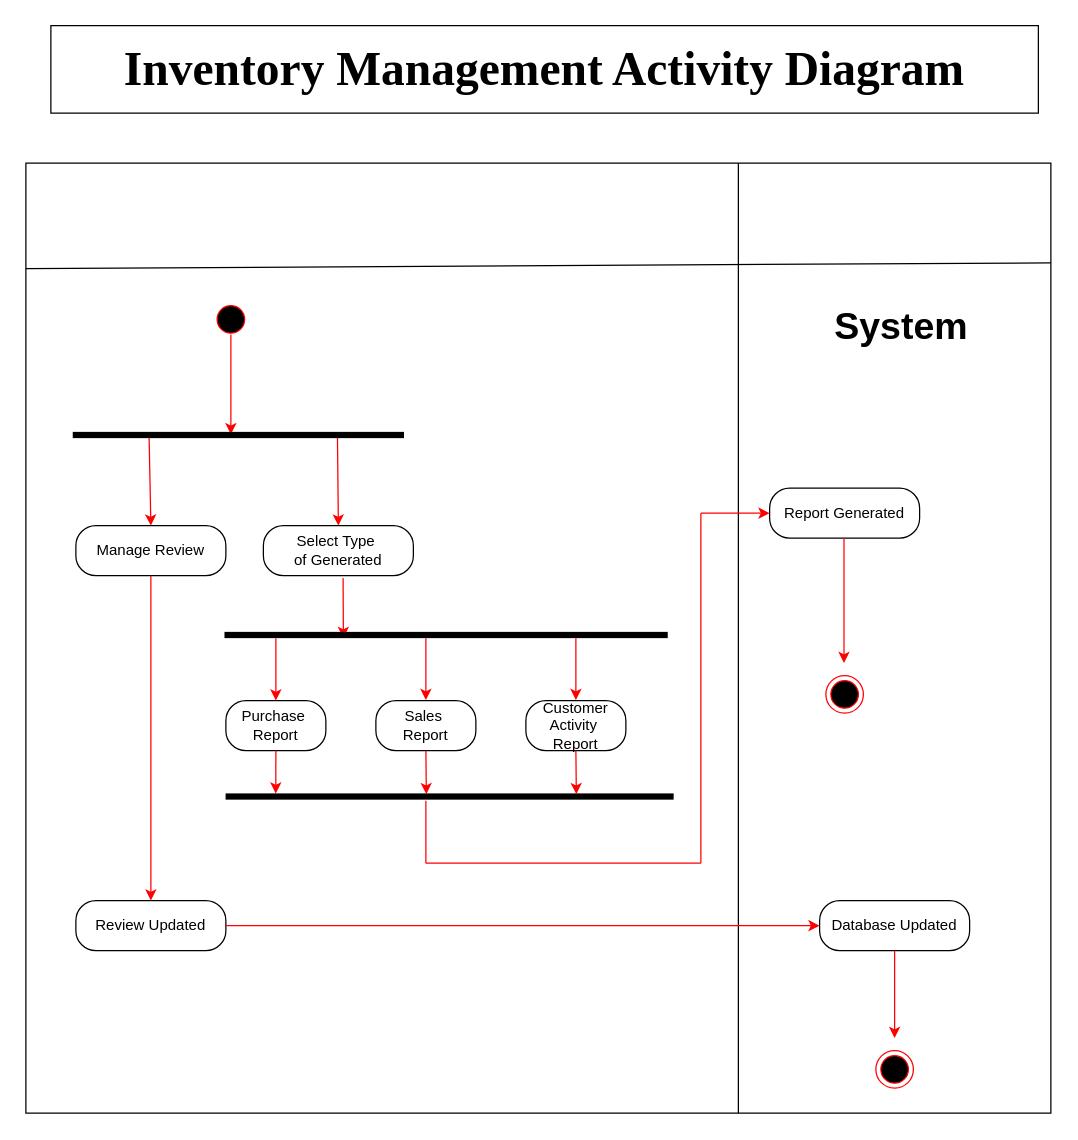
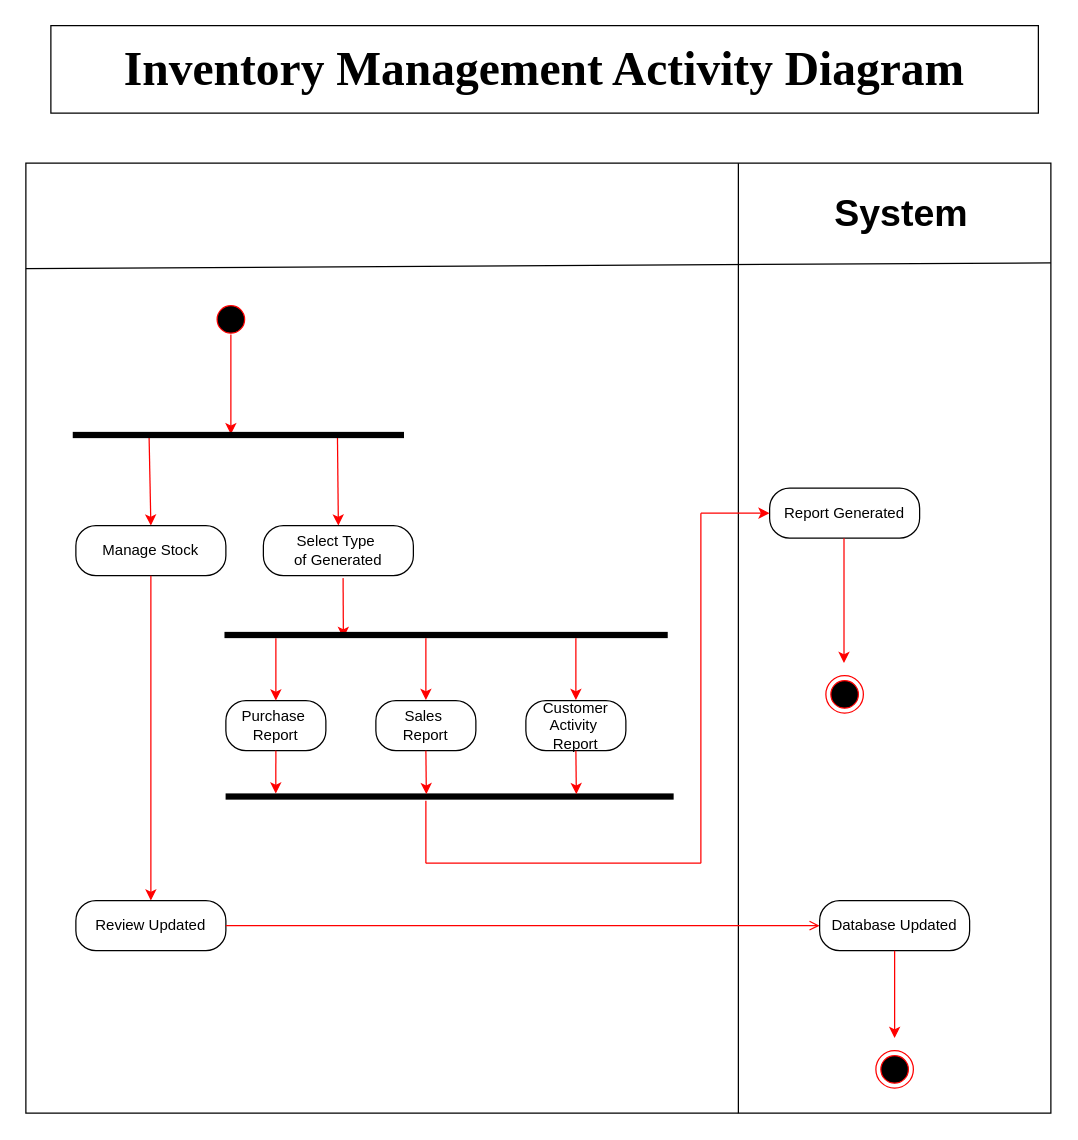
  <mxCell id="0" />
  <mxCell id="1" parent="0" />
  <mxCell id="2" value="" style="rounded=0;whiteSpace=wrap;html=1;" vertex="1" parent="1"><mxGeometry y="130" width="820" height="760" as="geometry" x="20" /></mxCell>
  <mxCell id="3" value="" style="endArrow=none;html=1;rounded=0;" parent="1" edge="1"><mxGeometry width="50" height="50" relative="1" as="geometry"><mxPoint x="590" y="890" as="sourcePoint" /><mxPoint x="590" y="130" as="targetPoint" /></mxGeometry></mxCell>
- <mxCell id="4" value="&lt;font size=&quot;1&quot; style=&quot;&quot;&gt;&lt;b style=&quot;font-size: 30px;&quot;&gt;System&lt;/b&gt;&lt;/font&gt;" style="text;html=1;align=center;verticalAlign=middle;resizable=0;points=[];autosize=1;strokeColor=none;fillColor=none;" parent="1" vertex="1"><mxGeometry x="655" y="235" width="130" height="50" as="geometry" /></mxCell>
+ <mxCell id="4" value="&lt;font size=&quot;1&quot; style=&quot;&quot;&gt;&lt;b style=&quot;font-size: 30px;&quot;&gt;System&lt;/b&gt;&lt;/font&gt;" style="text;html=1;align=center;verticalAlign=middle;resizable=0;points=[];autosize=1;strokeColor=none;fillColor=none;" parent="1" vertex="1"><mxGeometry x="655" y="145" width="130" height="50" as="geometry" /></mxCell>
  <mxCell id="5" value="" style="ellipse;html=1;shape=startState;fillColor=#000000;strokeColor=#ff0000;" parent="1" vertex="1"><mxGeometry x="169" y="240" width="30" height="30" as="geometry" /></mxCell>
  <mxCell id="6" value="" style="endArrow=classic;html=1;rounded=0;fontSize=13;strokeColor=#FF0000;entryX=0.5;entryY=0;entryDx=0;entryDy=0;exitX=0.333;exitY=0.201;exitDx=0;exitDy=0;exitPerimeter=0;" parent="1" source="22" target="7" edge="1"><mxGeometry width="50" height="50" relative="1" as="geometry"><mxPoint x="200" y="340" as="sourcePoint" /><mxPoint x="320" y="340" as="targetPoint" /></mxGeometry></mxCell>
  <mxCell id="7" value="Select Type&amp;nbsp;&lt;br&gt;of Generated" style="rounded=1;whiteSpace=wrap;html=1;arcSize=40;" parent="1" vertex="1"><mxGeometry x="210" y="420" width="120" height="40" as="geometry" /></mxCell>
  <mxCell id="8" value="Report Generated" style="rounded=1;whiteSpace=wrap;html=1;arcSize=40;" parent="1" vertex="1"><mxGeometry x="615" y="390" width="120" height="40" as="geometry" /></mxCell>
  <mxCell id="9" value="" style="endArrow=classic;html=1;rounded=0;fontSize=35;strokeColor=#FF0000;" parent="1" edge="1"><mxGeometry width="50" height="50" relative="1" as="geometry"><mxPoint x="674.5" y="430" as="sourcePoint" /><mxPoint x="674.5" y="530" as="targetPoint" /></mxGeometry></mxCell>
  <mxCell id="10" value="" style="endArrow=classic;html=1;rounded=0;fontSize=35;strokeColor=#FF0000;exitX=1.4;exitY=0.716;exitDx=0;exitDy=0;exitPerimeter=0;entryX=0.5;entryY=0;entryDx=0;entryDy=0;" parent="1" target="11" edge="1"><mxGeometry width="50" height="50" relative="1" as="geometry"><mxPoint x="118.56" y="348.34" as="sourcePoint" /><mxPoint x="130" y="431.67" as="targetPoint" /><Array as="points" /></mxGeometry></mxCell>
- <mxCell id="11" value="Manage Review" style="rounded=1;whiteSpace=wrap;html=1;arcSize=40;" parent="1" vertex="1"><mxGeometry x="60" y="420" width="120" height="40" as="geometry" /></mxCell>
+ <mxCell id="11" value="Manage Stock" style="rounded=1;whiteSpace=wrap;html=1;arcSize=40;" parent="1" vertex="1"><mxGeometry x="60" y="420" width="120" height="40" as="geometry" /></mxCell>
  <mxCell id="12" value="" style="endArrow=classic;html=1;rounded=0;fontSize=35;strokeColor=#FF0000;exitX=0.5;exitY=1;exitDx=0;exitDy=0;entryX=0.5;entryY=0;entryDx=0;entryDy=0;" parent="1" source="11" target="13" edge="1"><mxGeometry width="50" height="50" relative="1" as="geometry"><mxPoint x="100" y="570" as="sourcePoint" /><mxPoint x="100" y="650" as="targetPoint" /></mxGeometry></mxCell>
  <mxCell id="13" value="Review Updated" style="rounded=1;whiteSpace=wrap;html=1;arcSize=40;" parent="1" vertex="1"><mxGeometry x="60" y="720" width="120" height="40" as="geometry" /></mxCell>
- <mxCell id="14" value="" style="endArrow=classic;html=1;rounded=0;fontSize=13;strokeColor=#FF0000;exitX=1;exitY=0.5;exitDx=0;exitDy=0;entryX=0;entryY=0.5;entryDx=0;entryDy=0;" parent="1" source="13" target="15" edge="1"><mxGeometry width="50" height="50" relative="1" as="geometry"><mxPoint x="180" y="670" as="sourcePoint" /><mxPoint x="610" y="670" as="targetPoint" /></mxGeometry></mxCell>
+ <mxCell id="14" value="" style="endArrow=open;html=1;rounded=0;fontSize=13;strokeColor=#FF0000;exitX=1;exitY=0.5;exitDx=0;exitDy=0;entryX=0;entryY=0.5;entryDx=0;entryDy=0;" parent="1" source="13" target="15" edge="1"><mxGeometry width="50" height="50" relative="1" as="geometry"><mxPoint x="180" y="670" as="sourcePoint" /><mxPoint x="610" y="670" as="targetPoint" /></mxGeometry></mxCell>
  <mxCell id="15" value="Database Updated" style="rounded=1;whiteSpace=wrap;html=1;arcSize=40;" parent="1" vertex="1"><mxGeometry x="655" y="720" width="120" height="40" as="geometry" /></mxCell>
  <mxCell id="16" value="" style="endArrow=classic;html=1;rounded=0;fontSize=35;strokeColor=#FF0000;exitX=0.5;exitY=1;exitDx=0;exitDy=0;entryX=0.5;entryY=0;entryDx=0;entryDy=0;" parent="1" source="15" edge="1"><mxGeometry width="50" height="50" relative="1" as="geometry"><mxPoint x="670" y="687" as="sourcePoint" /><mxPoint x="715" y="830" as="targetPoint" /></mxGeometry></mxCell>
  <mxCell id="17" value="&lt;b&gt;&lt;font style=&quot;font-size: 38px;&quot; face=&quot;Comic Sans MS&quot;&gt;Inventory Management Activity Diagram&lt;/font&gt;&lt;/b&gt;" style="rounded=0;whiteSpace=wrap;html=1;" parent="1" vertex="1"><mxGeometry x="40" y="20" width="790" height="70" as="geometry" /></mxCell>
  <mxCell id="18" value="" style="endArrow=classic;html=1;rounded=0;fontSize=35;strokeColor=#FF0000;" parent="1" edge="1"><mxGeometry width="50" height="50" relative="1" as="geometry"><mxPoint x="184" y="267" as="sourcePoint" /><mxPoint x="184" y="347" as="targetPoint" /></mxGeometry></mxCell>
  <mxCell id="19" value="Purchase&amp;nbsp;&lt;br&gt;Report" style="rounded=1;whiteSpace=wrap;html=1;arcSize=40;" parent="1" vertex="1"><mxGeometry x="180" y="560" width="80" height="40" as="geometry" /></mxCell>
  <mxCell id="20" value="Sales&amp;nbsp;&lt;br&gt;Report" style="rounded=1;whiteSpace=wrap;html=1;arcSize=40;" parent="1" vertex="1"><mxGeometry x="300" y="560" width="80" height="40" as="geometry" /></mxCell>
  <mxCell id="21" value="" style="endArrow=none;html=1;rounded=0;exitX=0;exitY=0.111;exitDx=0;exitDy=0;exitPerimeter=0;entryX=1;entryY=0.105;entryDx=0;entryDy=0;entryPerimeter=0;" parent="1" edge="1"><mxGeometry width="50" height="50" relative="1" as="geometry"><mxPoint y="214.36" as="sourcePoint" x="20" /><mxPoint x="840" y="209.8" as="targetPoint" /></mxGeometry></mxCell>
  <mxCell id="22" value="" style="html=1;points=[];perimeter=orthogonalPerimeter;fillColor=#000000;strokeColor=none;rotation=90;" parent="1" vertex="1"><mxGeometry x="187.5" y="215" width="5" height="265" as="geometry" /></mxCell>
  <mxCell id="23" value="" style="endArrow=classic;html=1;rounded=0;fontSize=35;strokeColor=#FF0000;entryX=0.5;entryY=0;entryDx=0;entryDy=0;" parent="1" target="19" edge="1"><mxGeometry width="50" height="50" relative="1" as="geometry"><mxPoint x="220" y="510" as="sourcePoint" /><mxPoint x="221" y="560" as="targetPoint" /><Array as="points" /></mxGeometry></mxCell>
  <mxCell id="24" value="" style="endArrow=classic;html=1;rounded=0;fontSize=35;strokeColor=#FF0000;" parent="1" edge="1"><mxGeometry width="50" height="50" relative="1" as="geometry"><mxPoint x="273.77" y="462" as="sourcePoint" /><mxPoint x="274" y="510" as="targetPoint" /></mxGeometry></mxCell>
  <mxCell id="25" value="" style="html=1;points=[];perimeter=orthogonalPerimeter;fillColor=#000000;strokeColor=none;rotation=90;" parent="1" vertex="1"><mxGeometry x="353.68" y="330.19" width="5" height="354.61" as="geometry" /></mxCell>
  <mxCell id="26" value="" style="endArrow=classic;html=1;rounded=0;fontSize=35;strokeColor=#FF0000;exitX=0.5;exitY=1;exitDx=0;exitDy=0;entryX=0.033;entryY=0.888;entryDx=0;entryDy=0;entryPerimeter=0;" parent="1" source="19" target="27" edge="1"><mxGeometry width="50" height="50" relative="1" as="geometry"><mxPoint x="230" y="610" as="sourcePoint" /><mxPoint x="230" y="630" as="targetPoint" /><Array as="points" /></mxGeometry></mxCell>
  <mxCell id="27" value="" style="html=1;points=[];perimeter=orthogonalPerimeter;fillColor=#000000;strokeColor=none;rotation=90;" parent="1" vertex="1"><mxGeometry x="356.5" y="457.5" width="5" height="358.44" as="geometry" /></mxCell>
  <mxCell id="28" value="" style="endArrow=classic;html=1;rounded=0;fontSize=35;strokeColor=#FF0000;entryX=0.667;entryY=-0.011;entryDx=0;entryDy=0;entryPerimeter=0;" edge="1" parent="1"><mxGeometry width="50" height="50" relative="1" as="geometry"><mxPoint x="340" y="510" as="sourcePoint" /><mxPoint x="340.04" y="559.56" as="targetPoint" /><Array as="points" /></mxGeometry></mxCell>
  <mxCell id="29" value="" style="endArrow=classic;html=1;rounded=0;fontSize=35;strokeColor=#FF0000;exitX=0.5;exitY=1;exitDx=0;exitDy=0;entryX=0.131;entryY=0.552;entryDx=0;entryDy=0;entryPerimeter=0;" edge="1" parent="1" source="20" target="27"><mxGeometry width="50" height="50" relative="1" as="geometry"><mxPoint x="379.1" y="600" as="sourcePoint" /><mxPoint x="379.784" y="634.395" as="targetPoint" /><Array as="points" /></mxGeometry></mxCell>
  <mxCell id="30" value="" style="ellipse;html=1;shape=endState;fillColor=#000000;strokeColor=#ff0000;" vertex="1" parent="1"><mxGeometry x="700" y="840" width="30" height="30" as="geometry" /></mxCell>
  <mxCell id="31" value="" style="ellipse;html=1;shape=endState;fillColor=#000000;strokeColor=#ff0000;" vertex="1" parent="1"><mxGeometry x="660" y="540" width="30" height="30" as="geometry" /></mxCell>
  <mxCell id="32" value="Customer Activity&amp;nbsp;&lt;br&gt;Report" style="rounded=1;whiteSpace=wrap;html=1;arcSize=40;" vertex="1" parent="1"><mxGeometry x="420" y="560" width="80" height="40" as="geometry" /></mxCell>
  <mxCell id="33" value="" style="endArrow=classic;html=1;rounded=0;fontSize=35;strokeColor=#FF0000;entryX=0.667;entryY=-0.011;entryDx=0;entryDy=0;entryPerimeter=0;" edge="1" parent="1"><mxGeometry width="50" height="50" relative="1" as="geometry"><mxPoint x="460" y="510" as="sourcePoint" /><mxPoint x="460.04" y="559.56" as="targetPoint" /><Array as="points" /></mxGeometry></mxCell>
  <mxCell id="34" value="" style="endArrow=classic;html=1;rounded=0;fontSize=35;strokeColor=#FF0000;exitX=0.5;exitY=1;exitDx=0;exitDy=0;entryX=0.131;entryY=0.552;entryDx=0;entryDy=0;entryPerimeter=0;" edge="1" parent="1" source="32"><mxGeometry width="50" height="50" relative="1" as="geometry"><mxPoint x="499.1" y="600" as="sourcePoint" /><mxPoint x="460.361" y="634.875" as="targetPoint" /><Array as="points" /></mxGeometry></mxCell>
  <mxCell id="35" value="" style="endArrow=none;html=1;rounded=0;strokeColor=#FF0000;" edge="1" parent="1"><mxGeometry width="50" height="50" relative="1" as="geometry"><mxPoint x="340" y="690" as="sourcePoint" /><mxPoint x="340" y="640" as="targetPoint" /></mxGeometry></mxCell>
  <mxCell id="36" value="" style="endArrow=none;html=1;rounded=0;strokeColor=#FF0000;" edge="1" parent="1"><mxGeometry width="50" height="50" relative="1" as="geometry"><mxPoint x="340" y="690" as="sourcePoint" /><mxPoint x="560" y="690" as="targetPoint" /></mxGeometry></mxCell>
  <mxCell id="37" value="" style="endArrow=none;html=1;rounded=0;strokeColor=#FF0000;" edge="1" parent="1"><mxGeometry width="50" height="50" relative="1" as="geometry"><mxPoint x="560" y="690" as="sourcePoint" /><mxPoint x="560" y="410" as="targetPoint" /></mxGeometry></mxCell>
  <mxCell id="38" value="" style="endArrow=classic;html=1;rounded=0;entryX=0;entryY=0.5;entryDx=0;entryDy=0;strokeColor=#FF0000;" edge="1" parent="1" target="8"><mxGeometry width="50" height="50" relative="1" as="geometry"><mxPoint x="560" y="410" as="sourcePoint" /><mxPoint x="610" y="410" as="targetPoint" /></mxGeometry></mxCell>
